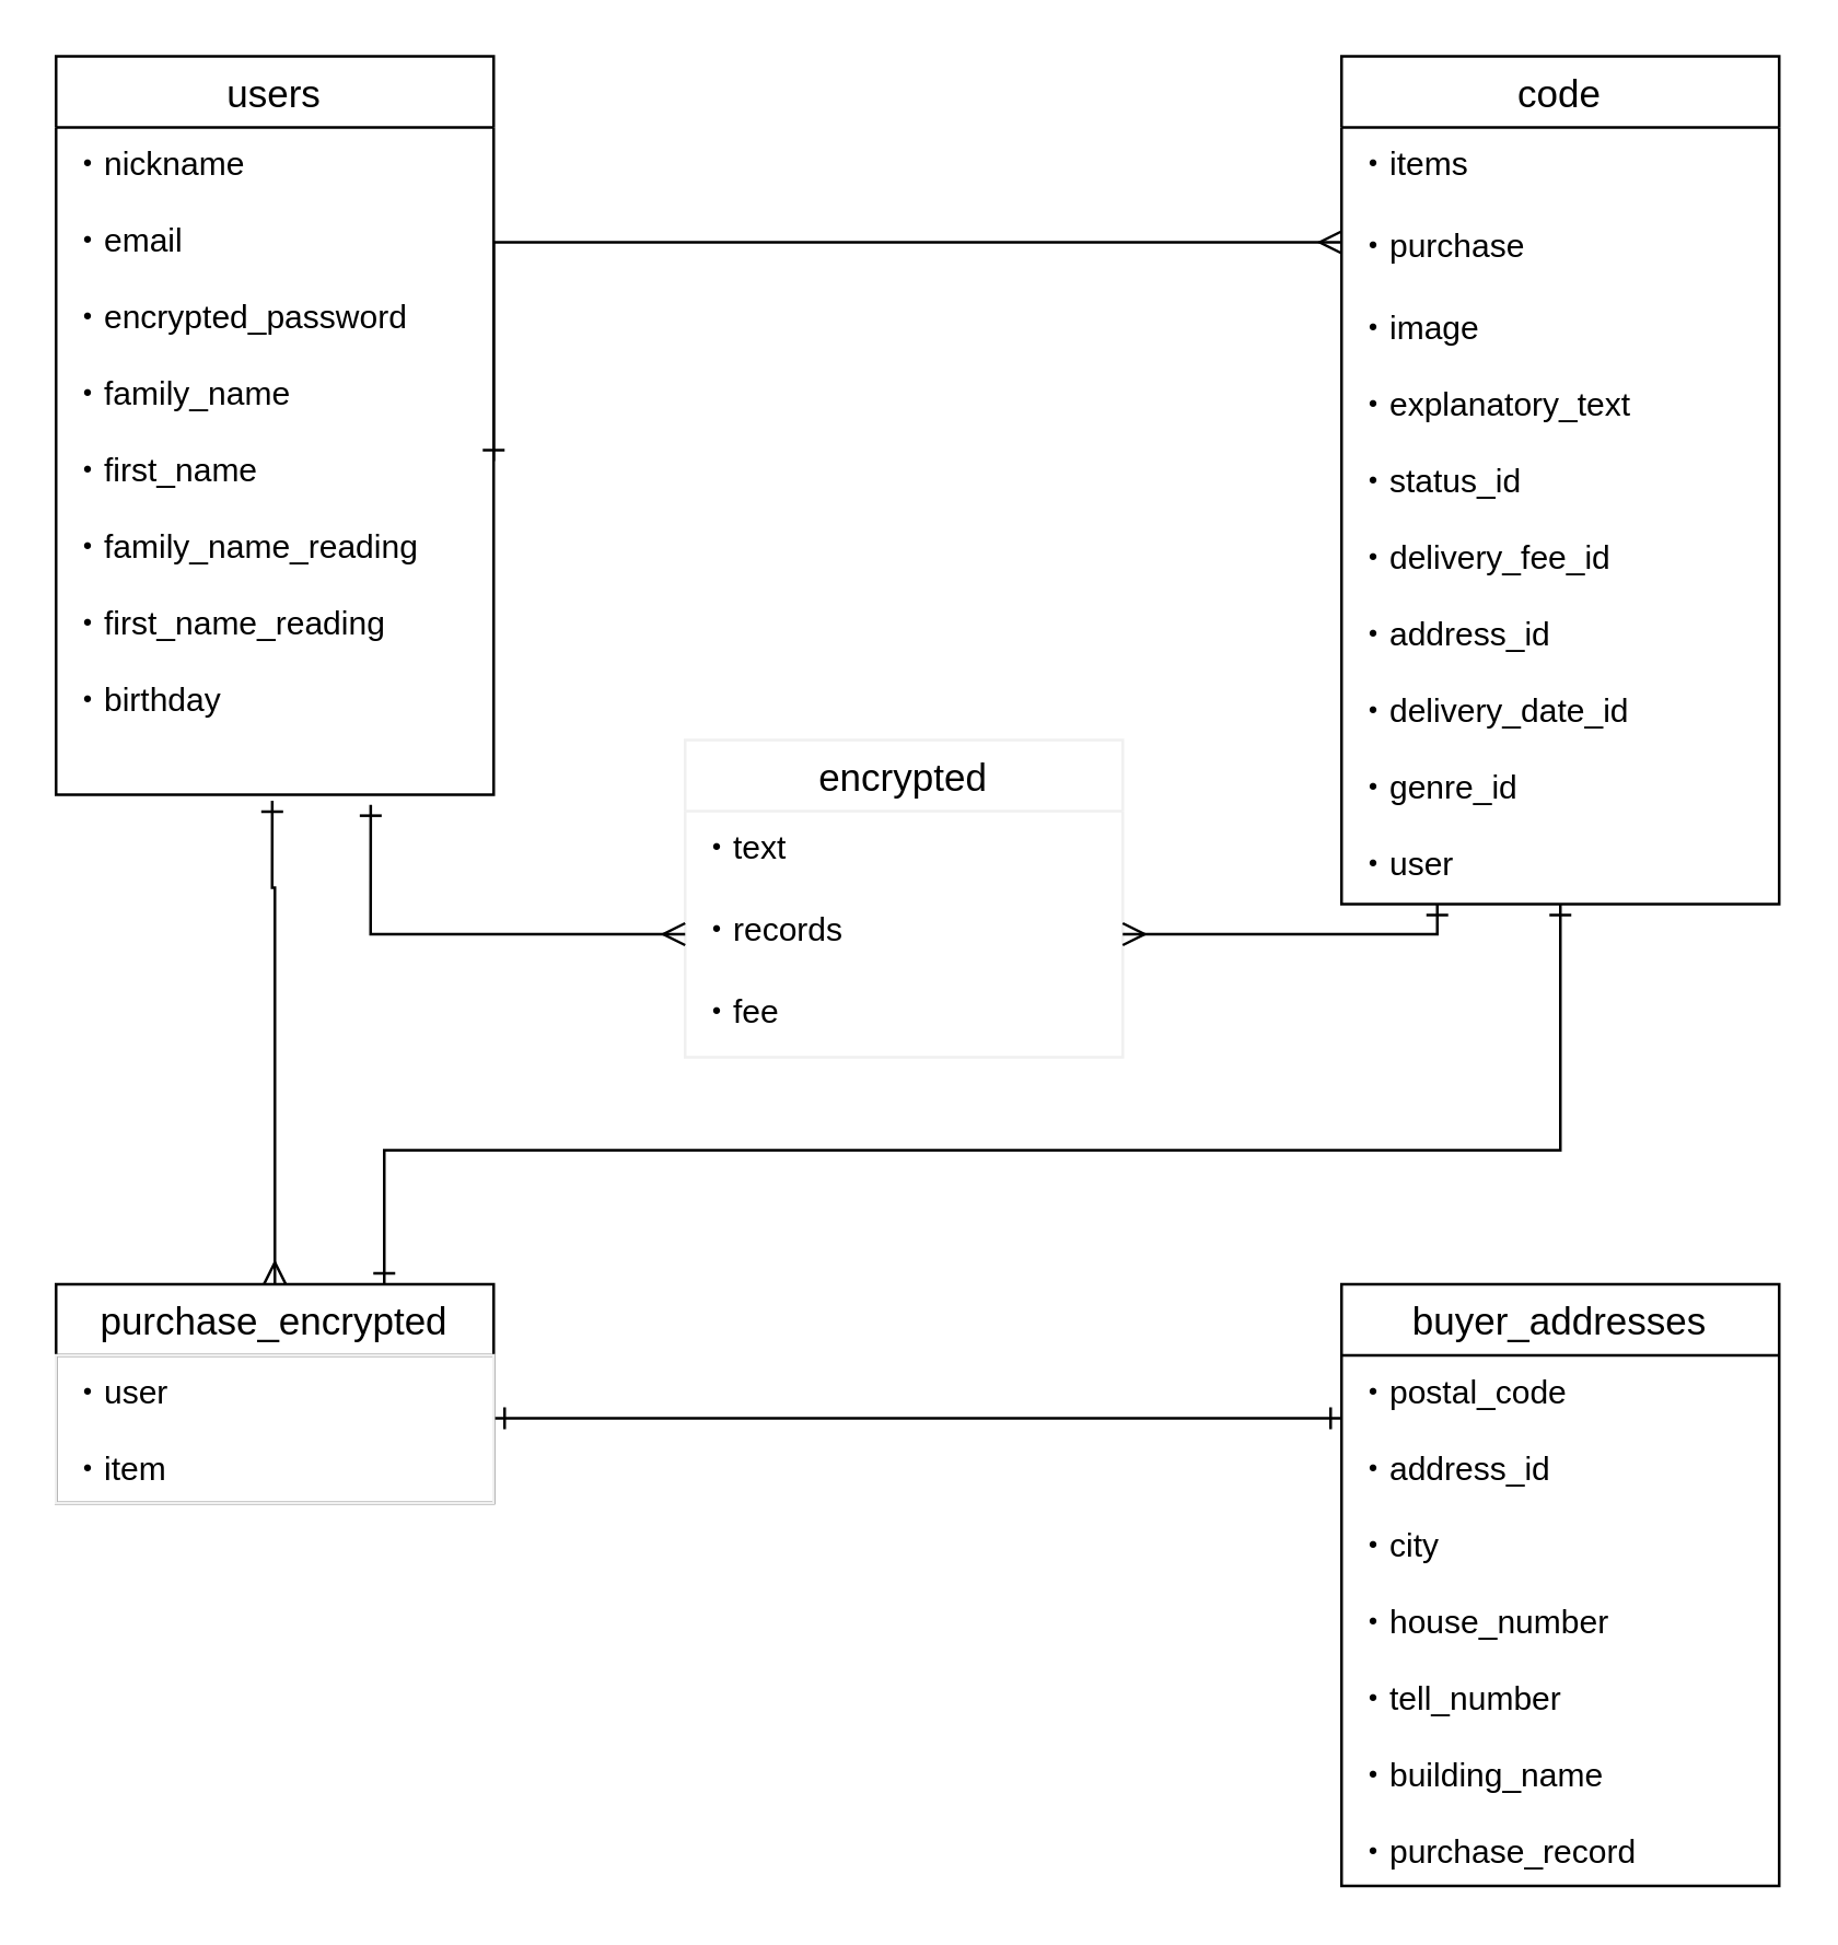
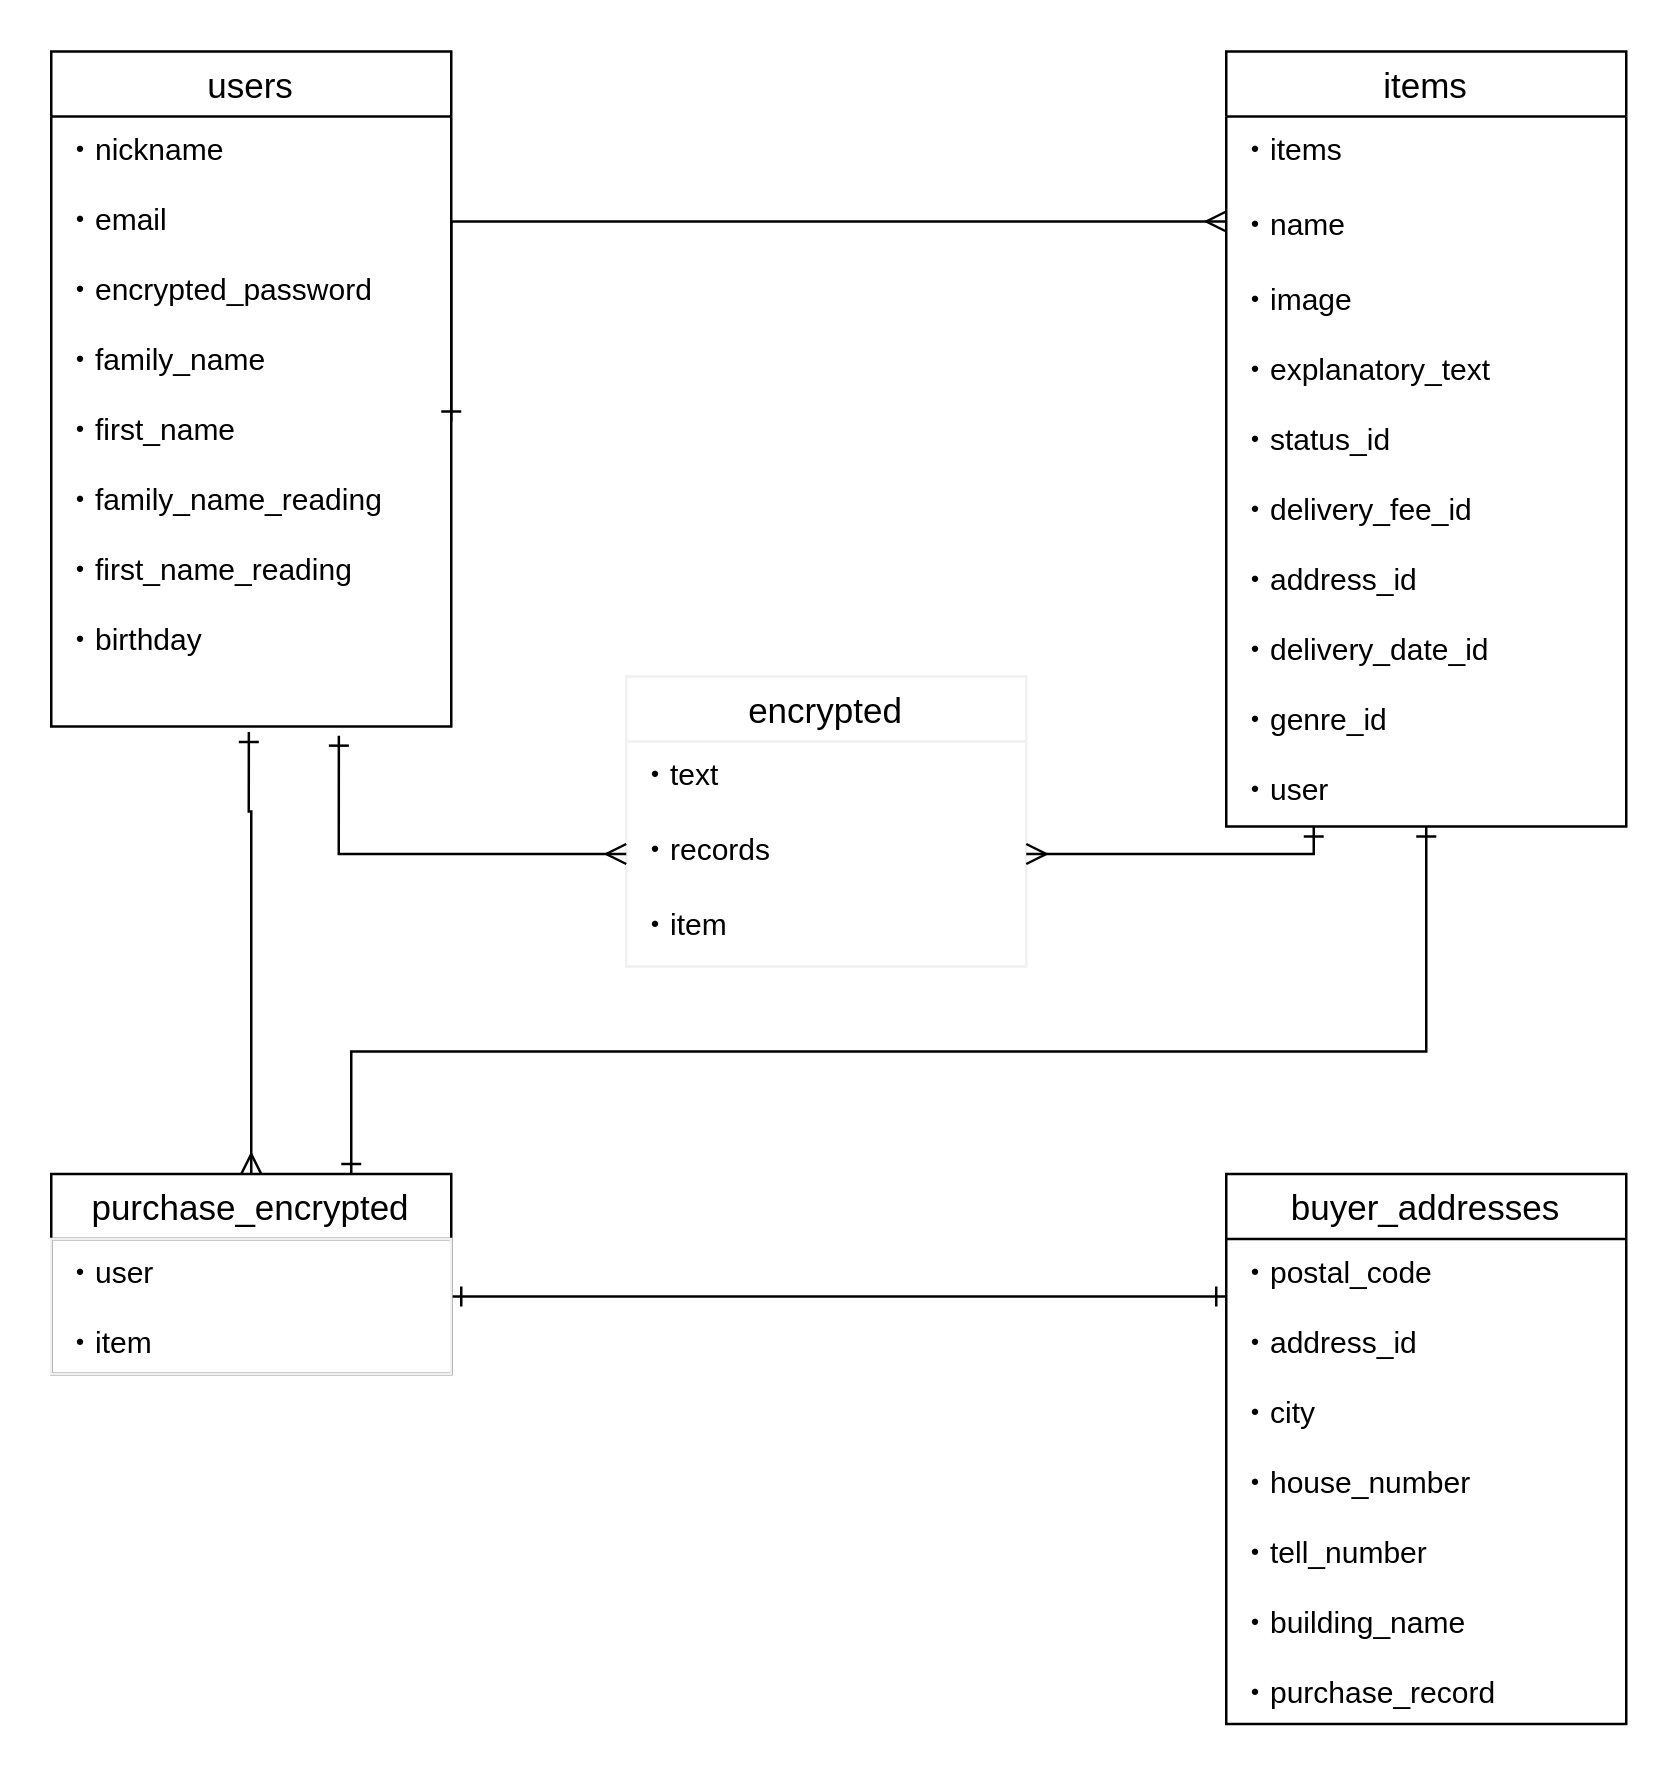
  <mxCell id="0" />
  <mxCell id="1" parent="0" />
  <mxCell id="2" value="users" style="swimlane;fontStyle=0;childLayout=stackLayout;horizontal=1;startSize=26;horizontalStack=0;resizeParent=1;resizeParentMax=0;resizeLast=0;collapsible=1;marginBottom=0;align=center;fontSize=14;" vertex="1" parent="1"><mxGeometry x="20" y="20" width="160" height="270" as="geometry" /></mxCell>
  <mxCell id="3" value="・nickname&#10;&#10;・email&#10;&#10;・encrypted_password&#10;&#10;・family_name&#10;&#10;・first_name&#10;&#10;・family_name_reading&#10;&#10;・first_name_reading&#10;&#10;・birthday&#10;&#10;" style="text;strokeColor=none;fillColor=none;spacingLeft=4;spacingRight=4;overflow=hidden;rotatable=0;points=[[0,0.5],[1,0.5]];portConstraint=eastwest;fontSize=12;" vertex="1" parent="2"><mxGeometry y="26" width="160" height="244" as="geometry" /></mxCell>
- <mxCell id="4" value="code" style="swimlane;fontStyle=0;childLayout=stackLayout;horizontal=1;startSize=26;horizontalStack=0;resizeParent=1;resizeParentMax=0;resizeLast=0;collapsible=1;marginBottom=0;align=center;fontSize=14;" vertex="1" parent="1"><mxGeometry x="490" y="20" width="160" height="310" as="geometry" /></mxCell>
+ <mxCell id="4" value="items" style="swimlane;fontStyle=0;childLayout=stackLayout;horizontal=1;startSize=26;horizontalStack=0;resizeParent=1;resizeParentMax=0;resizeLast=0;collapsible=1;marginBottom=0;align=center;fontSize=14;" vertex="1" parent="1"><mxGeometry x="490" y="20" width="160" height="310" as="geometry" /></mxCell>
  <mxCell id="5" value="・items" style="text;strokeColor=none;fillColor=none;spacingLeft=4;spacingRight=4;overflow=hidden;rotatable=0;points=[[0,0.5],[1,0.5]];portConstraint=eastwest;fontSize=12;" vertex="1" parent="4"><mxGeometry y="26" width="160" height="30" as="geometry" /></mxCell>
- <mxCell id="6" value="・purchase" style="text;strokeColor=none;fillColor=none;spacingLeft=4;spacingRight=4;overflow=hidden;rotatable=0;points=[[0,0.5],[1,0.5]];portConstraint=eastwest;fontSize=12;" vertex="1" parent="4"><mxGeometry y="56" width="160" height="30" as="geometry" /></mxCell>
+ <mxCell id="6" value="・name" style="text;strokeColor=none;fillColor=none;spacingLeft=4;spacingRight=4;overflow=hidden;rotatable=0;points=[[0,0.5],[1,0.5]];portConstraint=eastwest;fontSize=12;" vertex="1" parent="4"><mxGeometry y="56" width="160" height="30" as="geometry" /></mxCell>
  <mxCell id="7" value="・image&#10;&#10;・explanatory_text&#10;&#10;・status_id&#10;&#10;・delivery_fee_id&#10;&#10;・address_id&#10;&#10;・delivery_date_id&#10;&#10;・genre_id &#10;&#10;・user" style="text;strokeColor=none;fillColor=none;spacingLeft=4;spacingRight=4;overflow=hidden;rotatable=0;points=[[0,0.5],[1,0.5]];portConstraint=eastwest;fontSize=12;" vertex="1" parent="4"><mxGeometry y="86" width="160" height="224" as="geometry" /></mxCell>
  <mxCell id="8" value="buyer_addresses" style="swimlane;fontStyle=0;childLayout=stackLayout;horizontal=1;startSize=26;horizontalStack=0;resizeParent=1;resizeParentMax=0;resizeLast=0;collapsible=1;marginBottom=0;align=center;fontSize=14;" vertex="1" parent="1"><mxGeometry x="490" y="469" width="160" height="220" as="geometry" /></mxCell>
  <mxCell id="9" value="・postal_code&#10;&#10;・address_id&#10;&#10;・city&#10;&#10;・house_number&#10;&#10;・tell_number&#10;&#10;・building_name&#10;&#10;・purchase_record&#10;&#10;" style="text;strokeColor=none;fillColor=none;spacingLeft=4;spacingRight=4;overflow=hidden;rotatable=0;points=[[0,0.5],[1,0.5]];portConstraint=eastwest;fontSize=12;" vertex="1" parent="8"><mxGeometry y="26" width="160" height="194" as="geometry" /></mxCell>
  <mxCell id="10" value="encrypted" style="swimlane;fontStyle=0;childLayout=stackLayout;horizontal=1;startSize=26;horizontalStack=0;resizeParent=1;resizeParentMax=0;resizeLast=0;collapsible=1;marginBottom=0;align=center;fontSize=14;strokeColor=#f0f0f0;" vertex="1" parent="1"><mxGeometry x="250" y="270" width="160" height="116" as="geometry" /></mxCell>
  <mxCell id="11" value="・text" style="text;strokeColor=none;fillColor=none;spacingLeft=4;spacingRight=4;overflow=hidden;rotatable=0;points=[[0,0.5],[1,0.5]];portConstraint=eastwest;fontSize=12;" vertex="1" parent="10"><mxGeometry y="26" width="160" height="30" as="geometry" /></mxCell>
  <mxCell id="12" value="・records" style="text;strokeColor=none;fillColor=none;spacingLeft=4;spacingRight=4;overflow=hidden;rotatable=0;points=[[0,0.5],[1,0.5]];portConstraint=eastwest;fontSize=12;" vertex="1" parent="10"><mxGeometry y="56" width="160" height="30" as="geometry" /></mxCell>
- <mxCell id="13" value="・fee" style="text;strokeColor=none;fillColor=none;spacingLeft=4;spacingRight=4;overflow=hidden;rotatable=0;points=[[0,0.5],[1,0.5]];portConstraint=eastwest;fontSize=12;" vertex="1" parent="10"><mxGeometry y="86" width="160" height="30" as="geometry" /></mxCell>
+ <mxCell id="13" value="・item" style="text;strokeColor=none;fillColor=none;spacingLeft=4;spacingRight=4;overflow=hidden;rotatable=0;points=[[0,0.5],[1,0.5]];portConstraint=eastwest;fontSize=12;" vertex="1" parent="10"><mxGeometry y="86" width="160" height="30" as="geometry" /></mxCell>
  <mxCell id="14" style="edgeStyle=orthogonalEdgeStyle;rounded=0;orthogonalLoop=1;jettySize=auto;html=1;exitX=1;exitY=0.5;exitDx=0;exitDy=0;startArrow=ERone;startFill=0;endArrow=ERmany;endFill=0;" edge="1" parent="1" source="3"><mxGeometry relative="1" as="geometry"><mxPoint x="490" y="88" as="targetPoint" /><Array as="points"><mxPoint x="490" y="88" /></Array></mxGeometry></mxCell>
  <mxCell id="15" style="edgeStyle=orthogonalEdgeStyle;rounded=0;orthogonalLoop=1;jettySize=auto;html=1;exitX=0.5;exitY=0;exitDx=0;exitDy=0;startArrow=ERmany;startFill=0;endArrow=ERone;endFill=0;entryX=0.494;entryY=1.009;entryDx=0;entryDy=0;entryPerimeter=0;" edge="1" parent="1" source="18" target="3"><mxGeometry relative="1" as="geometry"><mxPoint x="100" y="230" as="targetPoint" /><Array as="points"><mxPoint x="100" y="324" /><mxPoint x="99" y="181" /></Array></mxGeometry></mxCell>
  <mxCell id="16" style="edgeStyle=orthogonalEdgeStyle;rounded=0;orthogonalLoop=1;jettySize=auto;html=1;exitX=1;exitY=0.25;exitDx=0;exitDy=0;startArrow=ERone;startFill=0;endArrow=ERone;endFill=0;" edge="1" parent="1"><mxGeometry relative="1" as="geometry"><mxPoint x="180" y="518" as="sourcePoint" /><mxPoint x="490" y="518" as="targetPoint" /><Array as="points"><mxPoint x="490" y="518" /></Array></mxGeometry></mxCell>
  <mxCell id="17" style="edgeStyle=orthogonalEdgeStyle;rounded=0;orthogonalLoop=1;jettySize=auto;html=1;exitX=0.75;exitY=0;exitDx=0;exitDy=0;startArrow=ERone;startFill=0;endArrow=ERone;endFill=0;" edge="1" parent="1" source="18" target="7"><mxGeometry relative="1" as="geometry"><mxPoint x="579" y="360" as="targetPoint" /><Array as="points"><mxPoint x="140" y="420" /><mxPoint x="570" y="420" /></Array></mxGeometry></mxCell>
  <mxCell id="18" value="purchase_encrypted" style="swimlane;fontStyle=0;childLayout=stackLayout;horizontal=1;startSize=26;horizontalStack=0;resizeParent=1;resizeParentMax=0;resizeLast=0;collapsible=1;marginBottom=0;align=center;fontSize=14;" vertex="1" parent="1"><mxGeometry x="20" y="469" width="160" height="80" as="geometry" /></mxCell>
  <mxCell id="19" value="・user&#10;&#10;・item&#10;&#10;" style="text;fillColor=none;spacingLeft=4;spacingRight=4;overflow=hidden;rotatable=0;points=[[0,0.5],[1,0.5]];portConstraint=eastwest;fontSize=12;strokeColor=#f0f0f0;" vertex="1" parent="18"><mxGeometry y="26" width="160" height="54" as="geometry" /></mxCell>
  <mxCell id="20" style="edgeStyle=orthogonalEdgeStyle;rounded=0;orthogonalLoop=1;jettySize=auto;html=1;exitX=1;exitY=0.5;exitDx=0;exitDy=0;startArrow=ERmany;startFill=0;endArrow=ERone;endFill=0;" edge="1" parent="1" target="7"><mxGeometry relative="1" as="geometry"><mxPoint x="410" y="341" as="sourcePoint" /><mxPoint x="525" y="302" as="targetPoint" /><Array as="points"><mxPoint x="525" y="341" /></Array></mxGeometry></mxCell>
  <mxCell id="21" style="edgeStyle=orthogonalEdgeStyle;rounded=0;orthogonalLoop=1;jettySize=auto;html=1;exitX=0;exitY=0.5;exitDx=0;exitDy=0;entryX=0.719;entryY=1.015;entryDx=0;entryDy=0;entryPerimeter=0;startArrow=ERmany;startFill=0;endArrow=ERone;endFill=0;" edge="1" parent="1" source="12" target="3"><mxGeometry relative="1" as="geometry"><Array as="points"><mxPoint x="135" y="341" /></Array></mxGeometry></mxCell>
